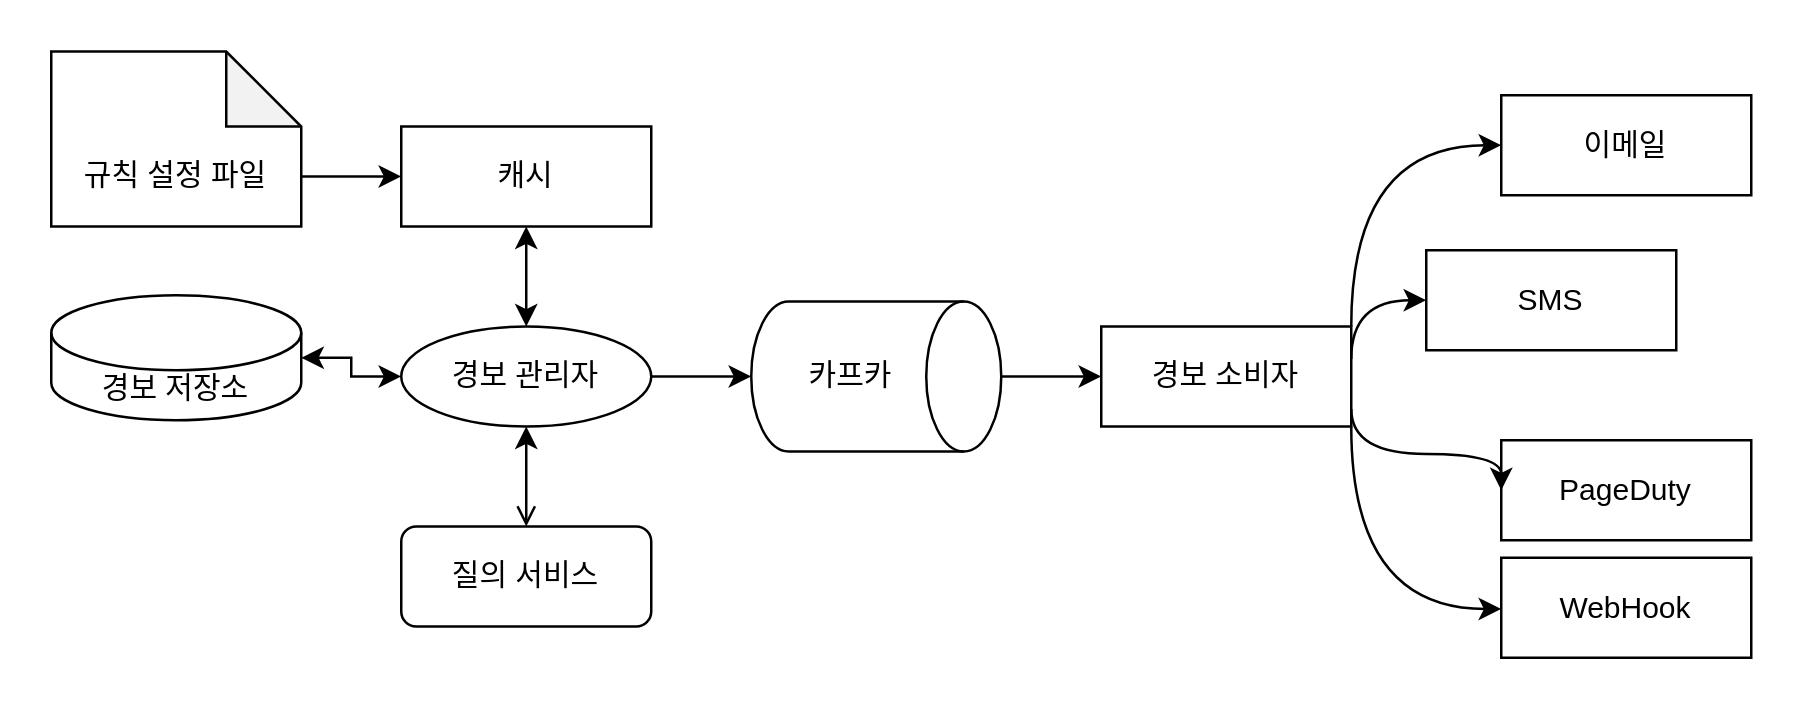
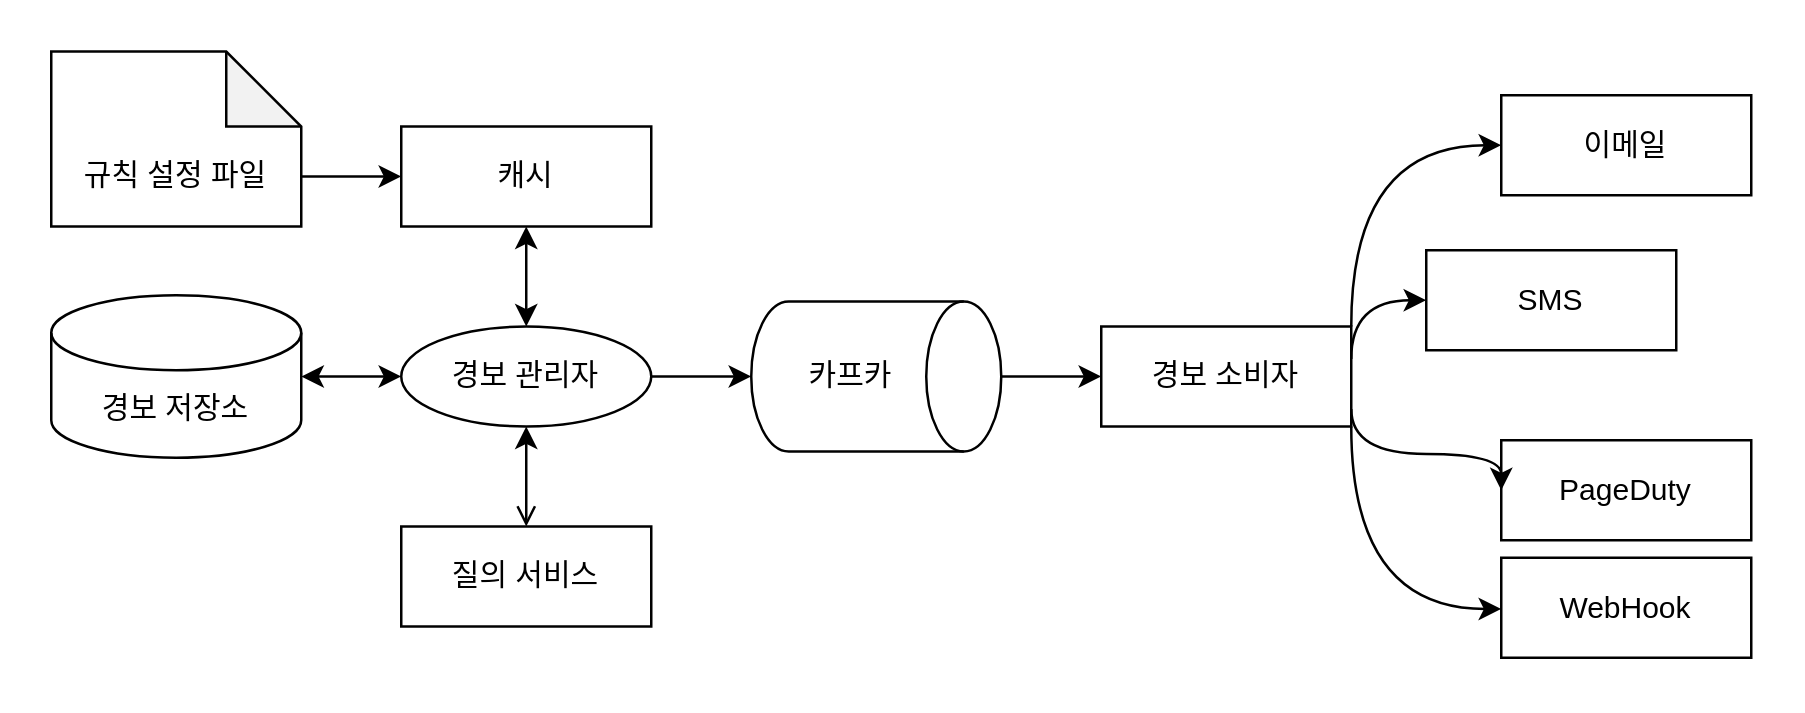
  <mxCell id="0" />
  <mxCell id="1" parent="0" />
  <mxCell id="2" style="edgeStyle=orthogonalEdgeStyle;rounded=0;orthogonalLoop=1;jettySize=auto;html=1;exitX=1;exitY=0.5;exitDx=0;exitDy=0;startArrow=none;startFill=0;" edge="1" parent="1" source="5"><mxGeometry relative="1" as="geometry"><mxPoint x="300" y="150" as="targetPoint" /></mxGeometry></mxCell>
  <mxCell id="3" style="edgeStyle=orthogonalEdgeStyle;rounded=0;orthogonalLoop=1;jettySize=auto;html=1;exitX=0.5;exitY=1;exitDx=0;exitDy=0;entryX=0.5;entryY=0;entryDx=0;entryDy=0;startArrow=classic;startFill=1;endArrow=open;" edge="1" parent="1" source="5" target="6"><mxGeometry relative="1" as="geometry" /></mxCell>
  <mxCell id="4" style="edgeStyle=orthogonalEdgeStyle;rounded=0;orthogonalLoop=1;jettySize=auto;html=1;exitX=0.5;exitY=0;exitDx=0;exitDy=0;entryX=0.5;entryY=1;entryDx=0;entryDy=0;startArrow=classic;startFill=1;" edge="1" parent="1" source="5" target="7"><mxGeometry relative="1" as="geometry" /></mxCell>
  <mxCell id="5" value="경보 관리자" style="ellipse;whiteSpace=wrap;html=1;" vertex="1" parent="1"><mxGeometry x="160" y="130" width="100" height="40" as="geometry" /></mxCell>
- <mxCell id="6" value="질의 서비스" style="whiteSpace=wrap;html=1;rounded=1;" vertex="1" parent="1"><mxGeometry x="160" y="210" width="100" height="40" as="geometry" /></mxCell>
+ <mxCell id="6" value="질의 서비스" style="rounded=0;whiteSpace=wrap;html=1;" vertex="1" parent="1"><mxGeometry x="160" y="210" width="100" height="40" as="geometry" /></mxCell>
  <mxCell id="7" value="캐시&lt;span style=&quot;caret-color: rgba(0, 0, 0, 0); color: rgba(0, 0, 0, 0); font-family: monospace; font-size: 0px; text-align: start; white-space: nowrap;&quot;&gt;%3CmxGraphModel%3E%3Croot%3E%3CmxCell%20id%3D%220%22%2F%3E%3CmxCell%20id%3D%221%22%20parent%3D%220%22%2F%3E%3CmxCell%20id%3D%222%22%20value%3D%22%EA%B2%BD%EB%B3%B4%20%EA%B4%80%EB%A6%AC%EC%9E%90%22%20style%3D%22rounded%3D0%3BwhiteSpace%3Dwrap%3Bhtml%3D1%3B%22%20vertex%3D%221%22%20parent%3D%221%22%3E%3CmxGeometry%20x%3D%22360%22%20y%3D%22360%22%20width%3D%22100%22%20height%3D%2240%22%20as%3D%22geometry%22%2F%3E%3C%2FmxCell%3E%3C%2Froot%3E%3C%2FmxGraphModel%3E&lt;/span&gt;" style="rounded=0;whiteSpace=wrap;html=1;" vertex="1" parent="1"><mxGeometry x="160" y="50" width="100" height="40" as="geometry" /></mxCell>
- <mxCell id="8" value="경보 저장소" style="shape=cylinder3;whiteSpace=wrap;html=1;boundedLbl=1;backgroundOutline=1;size=15;" vertex="1" parent="1"><mxGeometry x="20" y="117.5" width="100" height="50" as="geometry" /></mxCell>
+ <mxCell id="8" value="경보 저장소" style="shape=cylinder3;whiteSpace=wrap;html=1;boundedLbl=1;backgroundOutline=1;size=15;" vertex="1" parent="1"><mxGeometry x="20" y="117.5" width="100" height="65" as="geometry" /></mxCell>
  <mxCell id="9" style="edgeStyle=orthogonalEdgeStyle;rounded=0;orthogonalLoop=1;jettySize=auto;html=1;exitX=0;exitY=0;exitDx=100;exitDy=50;exitPerimeter=0;entryX=0;entryY=0.5;entryDx=0;entryDy=0;" edge="1" parent="1" source="10" target="7"><mxGeometry relative="1" as="geometry" /></mxCell>
  <mxCell id="10" value="&lt;div&gt;&lt;br&gt;&lt;/div&gt;&lt;div&gt;&lt;br&gt;&lt;/div&gt;규칙 설정 파일" style="shape=note;whiteSpace=wrap;html=1;backgroundOutline=1;darkOpacity=0.05;" vertex="1" parent="1"><mxGeometry x="20" y="20" width="100" height="70" as="geometry" /></mxCell>
  <mxCell id="11" value="" style="shape=cylinder3;whiteSpace=wrap;html=1;boundedLbl=1;backgroundOutline=1;size=15;rotation=90;" vertex="1" parent="1"><mxGeometry x="320" y="100" width="60" height="100" as="geometry" /></mxCell>
  <mxCell id="12" style="edgeStyle=orthogonalEdgeStyle;rounded=0;orthogonalLoop=1;jettySize=auto;html=1;exitX=1;exitY=0.5;exitDx=0;exitDy=0;entryX=0;entryY=0.5;entryDx=0;entryDy=0;" edge="1" parent="1" source="13" target="14"><mxGeometry relative="1" as="geometry" /></mxCell>
  <mxCell id="13" value="카프카" style="rounded=0;whiteSpace=wrap;html=1;strokeColor=none;fillColor=none;" vertex="1" parent="1"><mxGeometry x="280" y="120" width="120" height="60" as="geometry" /></mxCell>
  <mxCell id="14" value="&lt;div&gt;경보 소비자&lt;/div&gt;" style="rounded=0;whiteSpace=wrap;html=1;" vertex="1" parent="1"><mxGeometry x="440" y="130" width="100" height="40" as="geometry" /></mxCell>
  <mxCell id="15" value="&lt;div&gt;이메일&lt;/div&gt;" style="rounded=0;whiteSpace=wrap;html=1;" vertex="1" parent="1"><mxGeometry x="600" y="37.5" width="100" height="40" as="geometry" /></mxCell>
  <mxCell id="16" value="&lt;div&gt;SMS&lt;/div&gt;" style="rounded=0;whiteSpace=wrap;html=1;" vertex="1" parent="1"><mxGeometry x="570" y="99.5" width="100" height="40" as="geometry" /></mxCell>
  <mxCell id="17" value="&lt;div&gt;PageDuty&lt;/div&gt;" style="rounded=0;whiteSpace=wrap;html=1;" vertex="1" parent="1"><mxGeometry x="600" y="175.5" width="100" height="40" as="geometry" /></mxCell>
  <mxCell id="18" value="&lt;div&gt;WebHook&lt;/div&gt;" style="rounded=0;whiteSpace=wrap;html=1;" vertex="1" parent="1"><mxGeometry x="600" y="222.5" width="100" height="40" as="geometry" /></mxCell>
  <mxCell id="19" style="edgeStyle=orthogonalEdgeStyle;rounded=0;orthogonalLoop=1;jettySize=auto;html=1;entryX=0;entryY=0.5;entryDx=0;entryDy=0;curved=1;" edge="1" parent="1" target="15"><mxGeometry relative="1" as="geometry"><mxPoint x="540" y="130" as="sourcePoint" /><mxPoint x="580" y="120" as="targetPoint" /><Array as="points"><mxPoint x="540" y="58" /></Array></mxGeometry></mxCell>
  <mxCell id="20" style="edgeStyle=orthogonalEdgeStyle;rounded=0;orthogonalLoop=1;jettySize=auto;html=1;exitX=1;exitY=1;exitDx=0;exitDy=0;curved=1;" edge="1" parent="1" source="14"><mxGeometry relative="1" as="geometry"><mxPoint x="540" y="183" as="sourcePoint" /><mxPoint x="600" y="243" as="targetPoint" /><Array as="points"><mxPoint x="540" y="243" /></Array></mxGeometry></mxCell>
  <mxCell id="21" style="edgeStyle=orthogonalEdgeStyle;rounded=0;orthogonalLoop=1;jettySize=auto;html=1;exitX=1;exitY=0;exitDx=0;exitDy=52.5;entryX=0;entryY=0.5;entryDx=0;entryDy=0;exitPerimeter=0;curved=1;" edge="1" parent="1" target="16"><mxGeometry relative="1" as="geometry"><mxPoint x="540" y="143" as="sourcePoint" /><mxPoint x="580" y="140" as="targetPoint" /><Array as="points"><mxPoint x="540" y="120" /></Array></mxGeometry></mxCell>
  <mxCell id="22" style="edgeStyle=orthogonalEdgeStyle;rounded=0;orthogonalLoop=1;jettySize=auto;html=1;exitX=1;exitY=0;exitDx=0;exitDy=52.5;entryX=0;entryY=0.5;entryDx=0;entryDy=0;exitPerimeter=0;curved=1;" edge="1" parent="1" target="17"><mxGeometry relative="1" as="geometry"><mxPoint x="540" y="163" as="sourcePoint" /><mxPoint x="580" y="160" as="targetPoint" /><Array as="points"><mxPoint x="540" y="181" /></Array></mxGeometry></mxCell>
  <mxCell id="23" style="edgeStyle=orthogonalEdgeStyle;rounded=0;orthogonalLoop=1;jettySize=auto;html=1;exitX=0;exitY=0.5;exitDx=0;exitDy=0;entryX=1;entryY=0.5;entryDx=0;entryDy=0;entryPerimeter=0;startArrow=classic;startFill=1;" edge="1" parent="1" source="5" target="8"><mxGeometry relative="1" as="geometry" /></mxCell>
